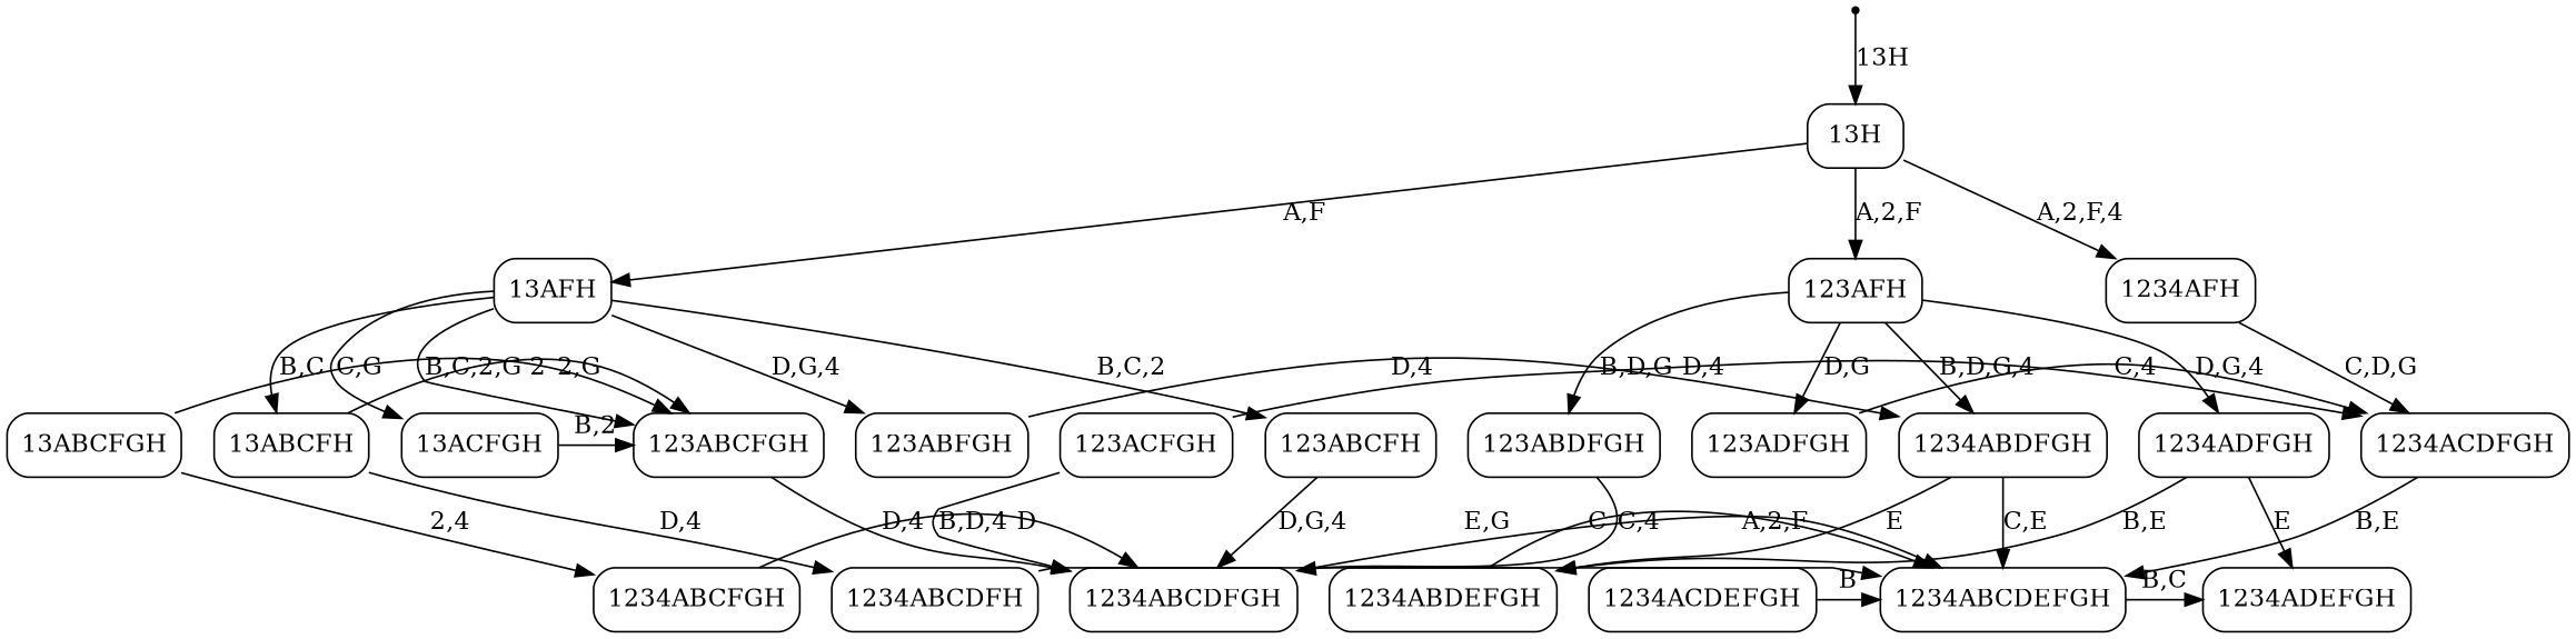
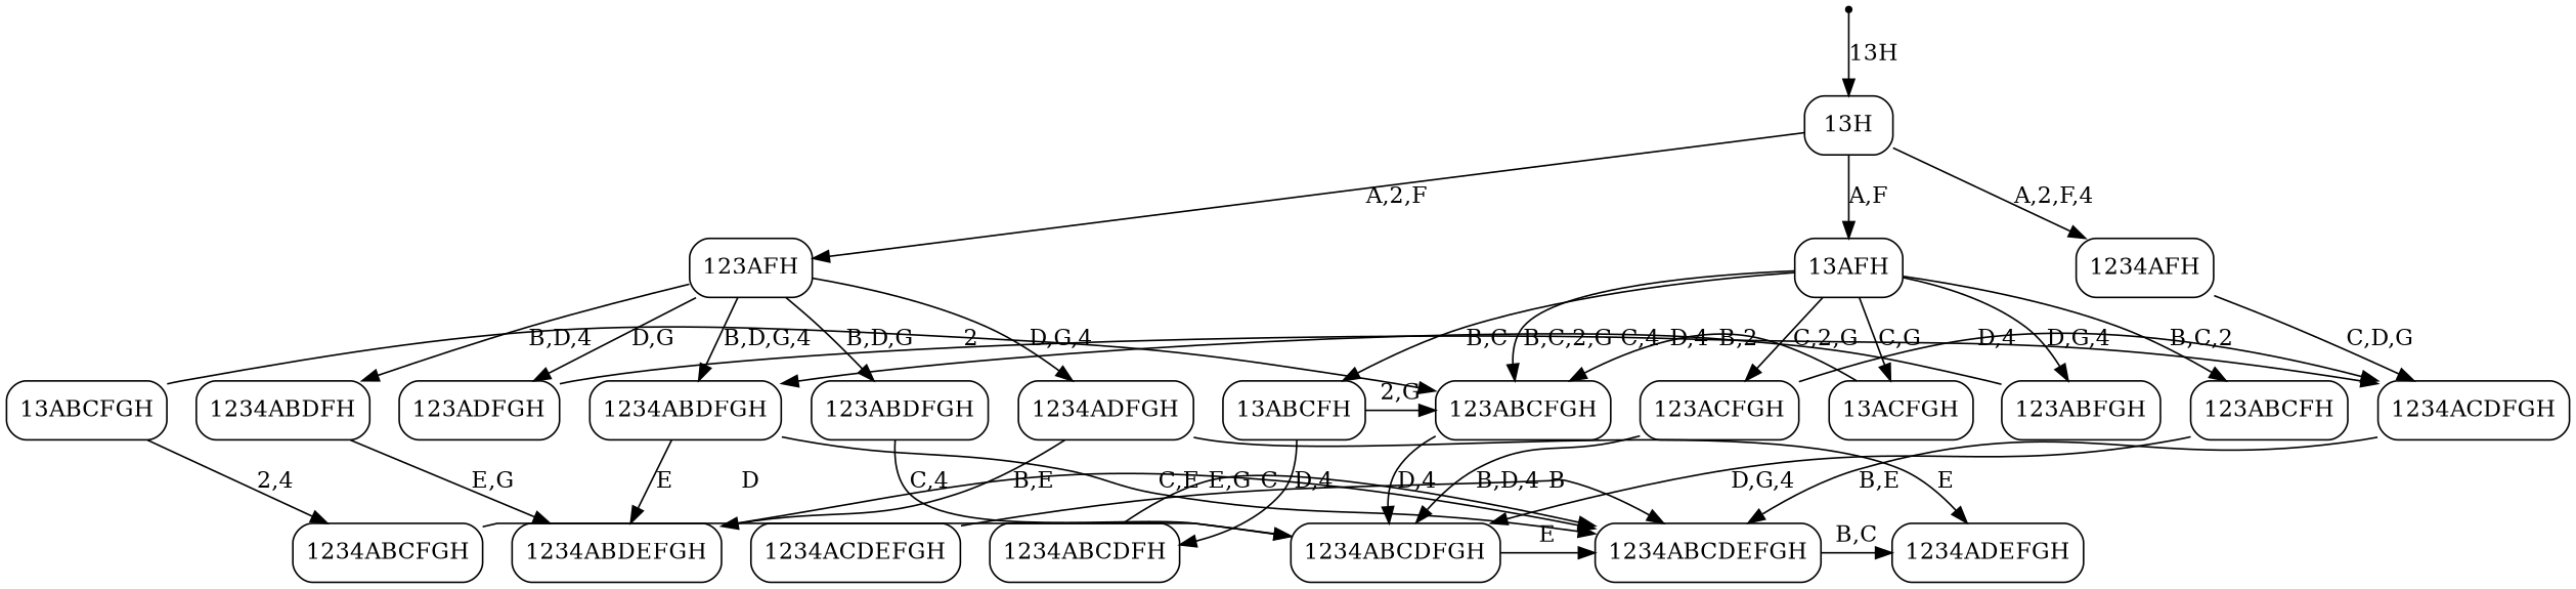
  digraph {
    rankdir=TB
    node [shape=box style=rounded]
    "13H"
    "1234AFH"
    "123AFH"
    "13AFH"
    "1234ACDFGH"
    "1234ABDFGH"
    "123ABCFGH"
    "123ABCFH"
    "123ABDFGH"
    "123ACFGH"
    "13ABCFGH"
+   "1234ABDFH"
    "1234ADFGH"
    "123ADFGH"
    "13ABCFH"
    "13ACFGH"
    "123ABFGH"
    "1234ABCDEFGH"
    "1234ACDEFGH"
    "1234ABCDFGH"
    "1234ABDEFGH"
    "1234ABCDFH"
    "1234ABCFGH"
    "1234ADEFGH"
    root [shape=point style=""]
    subgraph sub_1 {
      rank=same
      "13H"
    }
    subgraph sub_2 {
      rank=same
      "1234AFH"
      "123AFH"
      "13AFH"
    }
    subgraph sub_3 {
      rank=same
      "1234ACDFGH"
      "1234ABDFGH"
      "123ABCFGH"
      "123ABCFH"
      "123ABDFGH"
      "123ACFGH"
      "13ABCFGH"
+     "1234ABDFH"
      "1234ADFGH"
      "123ADFGH"
      "13ABCFH"
      "13ACFGH"
      "123ABFGH"
    }
    subgraph sub_4 {
      rank=same
      "1234ABCDEFGH"
      "1234ACDEFGH"
      "1234ABCDFGH"
      "1234ABDEFGH"
      "1234ABCDFH"
      "1234ABCFGH"
      "1234ADEFGH"
    }
    "13H" -> "1234AFH" [label="A,2,F,4"]
    "13H" -> "123AFH" [label="A,2,F"]
    "13H" -> "13AFH" [label="A,F"]
    "1234AFH" -> "1234ACDFGH" [label="C,D,G"]
    "123AFH" -> "1234ABDFGH" [label="B,D,G,4"]
    "123AFH" -> "123ABDFGH" [label="B,D,G"]
+   "123AFH" -> "1234ABDFH" [label="B,D,4"]
    "123AFH" -> "1234ADFGH" [label="D,G,4"]
    "123AFH" -> "123ADFGH" [label="D,G"]
    "13AFH" -> "123ABCFGH" [label="B,C,2,G"]
    "13AFH" -> "123ABCFH" [label="B,C,2"]
+   "13AFH" -> "123ACFGH" [label="C,2,G"]
    "13AFH" -> "13ABCFH" [label="B,C"]
    "13AFH" -> "13ACFGH" [label="C,G"]
    "13AFH" -> "123ABFGH" [label="D,G,4"]
    "1234ACDFGH" -> "1234ABCDEFGH" [label="B,E"]
    "1234ABDFGH" -> "1234ABCDEFGH" [label="C,E"]
    "1234ABDFGH" -> "1234ABDEFGH" [label=E]
    "123ABCFGH" -> "1234ABCDFGH" [label="D,4"]
    "123ABCFH" -> "1234ABCDFGH" [label="D,G,4"]
    "123ABDFGH" -> "1234ABCDFGH" [label="C,4"]
    "123ACFGH" -> "1234ACDFGH" [label="D,4"]
    "123ACFGH" -> "1234ABCDFGH" [label="B,D,4"]
    "13ABCFGH" -> "123ABCFGH" [label=2]
    "13ABCFGH" -> "1234ABCFGH" [label="2,4"]
+   "1234ABDFH" -> "1234ABDEFGH" [label="E,G"]
    "1234ADFGH" -> "1234ABDEFGH" [label="B,E"]
    "1234ADFGH" -> "1234ADEFGH" [label=E]
    "123ADFGH" -> "1234ACDFGH" [label="C,4"]
    "13ABCFH" -> "123ABCFGH" [label="2,G"]
    "13ABCFH" -> "1234ABCDFH" [label="D,4"]
    "13ACFGH" -> "123ABCFGH" [label="B,2"]
    "123ABFGH" -> "1234ABDFGH" [label="D,4"]
    "1234ABCDEFGH" -> "1234ADEFGH" [label="B,C"]
    "1234ACDEFGH" -> "1234ABCDEFGH" [label=B]
-   "1234ABCDFGH" -> "1234ABCDEFGH" [label="A,2,F"]
+   "1234ABCDFGH" -> "1234ABCDEFGH" [label=E]
    "1234ABDEFGH" -> "1234ABCDEFGH" [label=C]
    "1234ABCDFH" -> "1234ABCDEFGH" [label="E,G"]
    "1234ABCFGH" -> "1234ABCDFGH" [label=D]
    root -> "13H" [label="13H"]
  }
